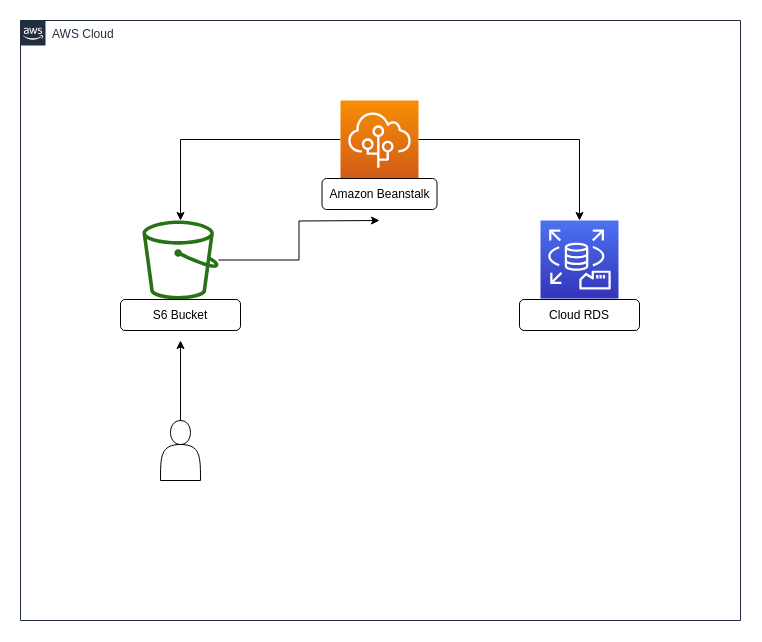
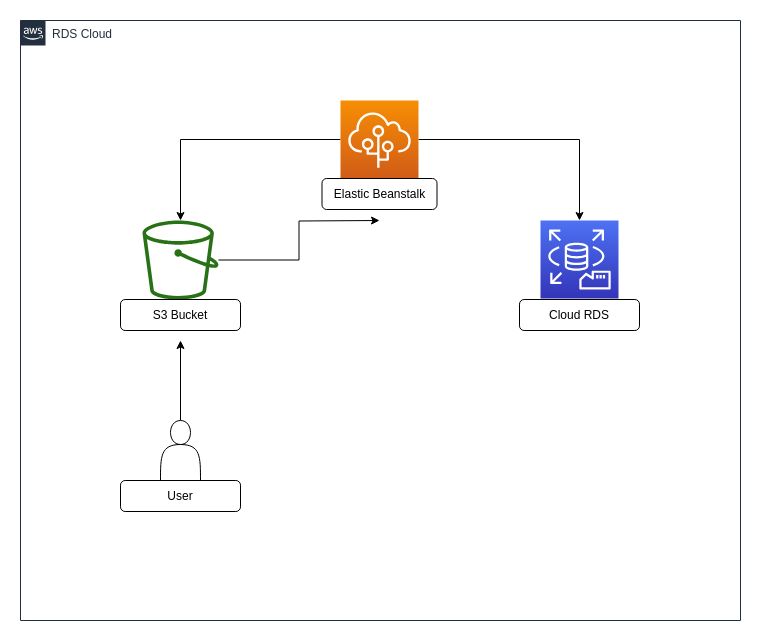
  <mxCell id="0" />
  <mxCell id="1" parent="0" />
- <mxCell id="2" value="AWS Cloud" style="points=[[0,0],[0.25,0],[0.5,0],[0.75,0],[1,0],[1,0.25],[1,0.5],[1,0.75],[1,1],[0.75,1],[0.5,1],[0.25,1],[0,1],[0,0.75],[0,0.5],[0,0.25]];outlineConnect=0;gradientColor=none;html=1;whiteSpace=wrap;fontSize=12;fontStyle=0;shape=mxgraph.aws4.group;grIcon=mxgraph.aws4.group_aws_cloud_alt;strokeColor=#232F3E;fillColor=none;verticalAlign=top;align=left;spacingLeft=30;fontColor=#232F3E;dashed=0;labelBackgroundColor=#ffffff;" parent="1" vertex="1"><mxGeometry x="20" y="20" width="720" height="600" as="geometry" /></mxCell>
+ <mxCell id="2" value="RDS Cloud" style="points=[[0,0],[0.25,0],[0.5,0],[0.75,0],[1,0],[1,0.25],[1,0.5],[1,0.75],[1,1],[0.75,1],[0.5,1],[0.25,1],[0,1],[0,0.75],[0,0.5],[0,0.25]];outlineConnect=0;gradientColor=none;html=1;whiteSpace=wrap;fontSize=12;fontStyle=0;shape=mxgraph.aws4.group;grIcon=mxgraph.aws4.group_aws_cloud_alt;strokeColor=#232F3E;fillColor=none;verticalAlign=top;align=left;spacingLeft=30;fontColor=#232F3E;dashed=0;labelBackgroundColor=#ffffff;" parent="1" vertex="1"><mxGeometry x="20" y="20" width="720" height="600" as="geometry" /></mxCell>
  <mxCell id="3" style="edgeStyle=orthogonalEdgeStyle;rounded=0;orthogonalLoop=1;jettySize=auto;html=1;" edge="1" parent="1" source="4"><mxGeometry relative="1" as="geometry"><mxPoint x="379" y="220" as="targetPoint" /></mxGeometry></mxCell>
  <mxCell id="4" value="Amazon S3&lt;br&gt;Bucket&lt;br&gt;" style="outlineConnect=0;fontColor=#232F3E;gradientColor=none;fillColor=#277116;strokeColor=none;dashed=0;verticalLabelPosition=bottom;verticalAlign=top;align=center;html=1;fontSize=12;fontStyle=0;aspect=fixed;pointerEvents=1;shape=mxgraph.aws4.bucket;labelBackgroundColor=#ffffff;" parent="1" vertex="1"><mxGeometry x="142" y="220" width="76" height="79.04" as="geometry" /></mxCell>
  <mxCell id="5" value="&lt;meta charset=&quot;utf-8&quot;&gt;&lt;span style=&quot;color: rgb(35, 47, 62); font-family: helvetica; font-size: 12px; font-style: normal; font-weight: 400; letter-spacing: normal; text-align: center; text-indent: 0px; text-transform: none; word-spacing: 0px; background-color: rgb(255, 255, 255); display: inline; float: none;&quot;&gt;Amazon S3&lt;/span&gt;&lt;br style=&quot;color: rgb(35, 47, 62); font-family: helvetica; font-size: 12px; font-style: normal; font-weight: 400; letter-spacing: normal; text-align: center; text-indent: 0px; text-transform: none; word-spacing: 0px;&quot;&gt;&lt;span style=&quot;color: rgb(35, 47, 62); font-family: helvetica; font-size: 12px; font-style: normal; font-weight: 400; letter-spacing: normal; text-align: center; text-indent: 0px; text-transform: none; word-spacing: 0px; background-color: rgb(255, 255, 255); display: inline; float: none;&quot;&gt;Bucket&lt;/span&gt;" style="points=[[0,0,0],[0.25,0,0],[0.5,0,0],[0.75,0,0],[1,0,0],[0,1,0],[0.25,1,0],[0.5,1,0],[0.75,1,0],[1,1,0],[0,0.25,0],[0,0.5,0],[0,0.75,0],[1,0.25,0],[1,0.5,0],[1,0.75,0]];outlineConnect=0;fontColor=#232F3E;gradientColor=#4D72F3;gradientDirection=north;fillColor=#3334B9;strokeColor=#ffffff;dashed=0;verticalLabelPosition=bottom;verticalAlign=top;align=center;html=1;fontSize=12;fontStyle=0;aspect=fixed;shape=mxgraph.aws4.resourceIcon;resIcon=mxgraph.aws4.rds_on_vmware;" vertex="1" parent="1"><mxGeometry x="540" y="220" width="78" height="78" as="geometry" /></mxCell>
  <mxCell id="6" style="edgeStyle=orthogonalEdgeStyle;rounded=0;orthogonalLoop=1;jettySize=auto;html=1;" edge="1" parent="1" source="8" target="5"><mxGeometry relative="1" as="geometry" /></mxCell>
  <mxCell id="7" style="edgeStyle=orthogonalEdgeStyle;rounded=0;orthogonalLoop=1;jettySize=auto;html=1;" edge="1" parent="1" source="8" target="4"><mxGeometry relative="1" as="geometry" /></mxCell>
  <mxCell id="8" value="" style="points=[[0,0,0],[0.25,0,0],[0.5,0,0],[0.75,0,0],[1,0,0],[0,1,0],[0.25,1,0],[0.5,1,0],[0.75,1,0],[1,1,0],[0,0.25,0],[0,0.5,0],[0,0.75,0],[1,0.25,0],[1,0.5,0],[1,0.75,0]];outlineConnect=0;fontColor=#232F3E;gradientColor=#F78E04;gradientDirection=north;fillColor=#D05C17;strokeColor=#ffffff;dashed=0;verticalLabelPosition=bottom;verticalAlign=top;align=center;html=1;fontSize=12;fontStyle=0;aspect=fixed;shape=mxgraph.aws4.resourceIcon;resIcon=mxgraph.aws4.elastic_beanstalk;direction=east;" vertex="1" parent="1"><mxGeometry x="340" y="100" width="78" height="78" as="geometry" /></mxCell>
  <mxCell id="9" style="edgeStyle=orthogonalEdgeStyle;rounded=0;orthogonalLoop=1;jettySize=auto;html=1;" edge="1" parent="1" source="10"><mxGeometry relative="1" as="geometry"><mxPoint x="180" y="340" as="targetPoint" /></mxGeometry></mxCell>
  <mxCell id="10" value="" style="shape=actor;whiteSpace=wrap;html=1;" vertex="1" parent="1"><mxGeometry x="160" y="420" width="40" height="60" as="geometry" /></mxCell>
- <mxCell id="11" value="S6 Bucket" style="rounded=1;whiteSpace=wrap;html=1;" vertex="1" parent="1"><mxGeometry x="120" y="299" width="120" height="31" as="geometry" /></mxCell>
+ <mxCell id="11" value="S3 Bucket" style="rounded=1;whiteSpace=wrap;html=1;" vertex="1" parent="1"><mxGeometry x="120" y="299" width="120" height="31" as="geometry" /></mxCell>
  <mxCell id="12" value="Cloud RDS" style="rounded=1;whiteSpace=wrap;html=1;" vertex="1" parent="1"><mxGeometry x="519" y="299" width="120" height="31" as="geometry" /></mxCell>
- <mxCell id="13" value="Amazon Beanstalk" style="rounded=1;whiteSpace=wrap;html=1;" vertex="1" parent="1"><mxGeometry x="321.5" y="178" width="115" height="31" as="geometry" /></mxCell>
+ <mxCell id="13" value="Elastic Beanstalk" style="rounded=1;whiteSpace=wrap;html=1;" vertex="1" parent="1"><mxGeometry x="321.5" y="178" width="115" height="31" as="geometry" /></mxCell>
+ <mxCell id="14" value="User" style="rounded=1;whiteSpace=wrap;html=1;" vertex="1" parent="1"><mxGeometry x="120" y="480" width="120" height="31" as="geometry" /></mxCell>
